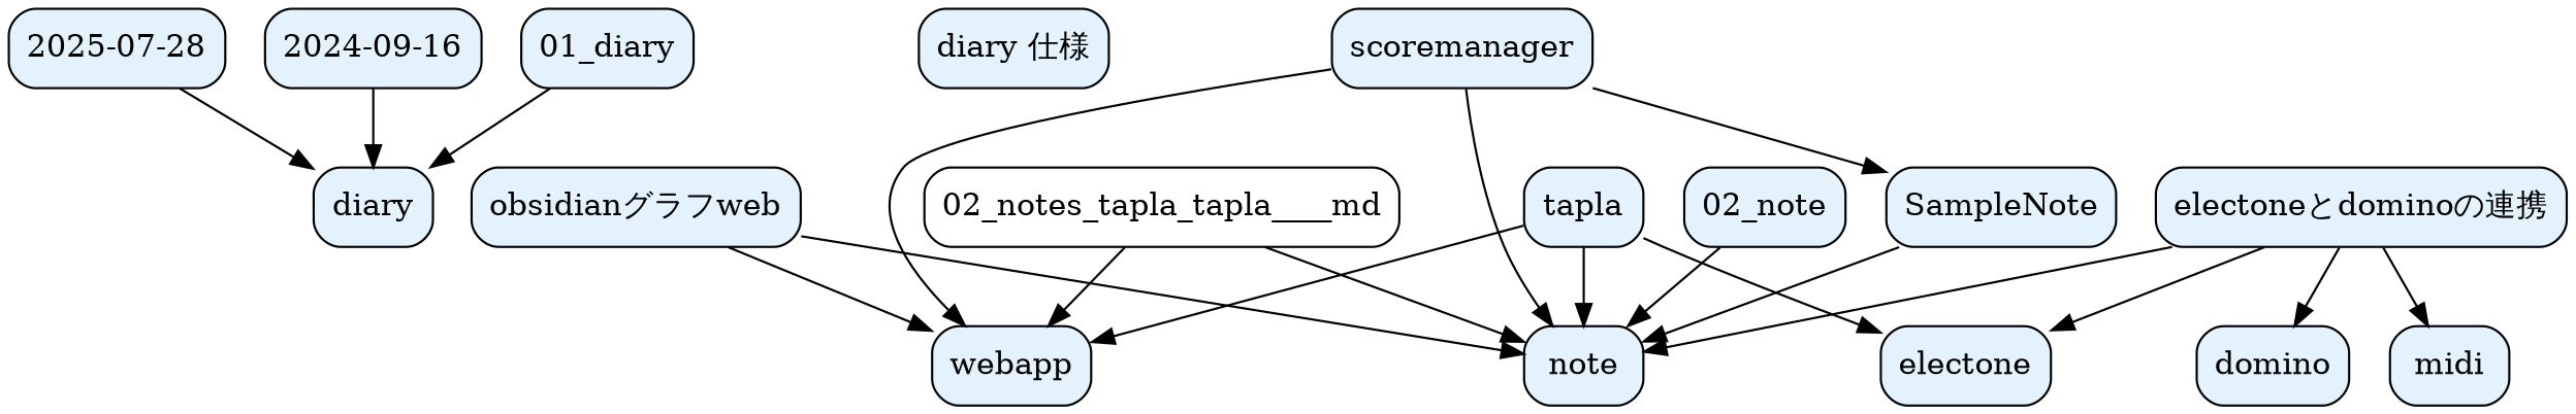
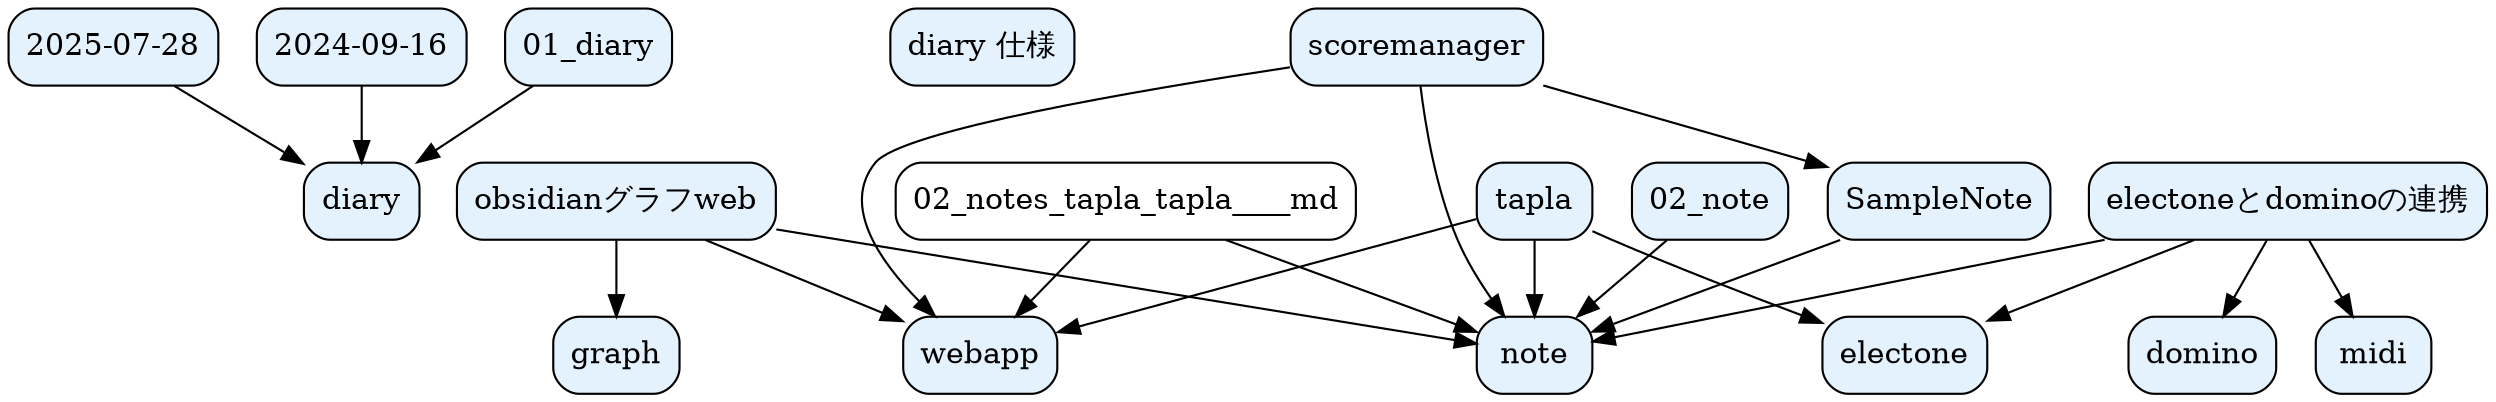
  digraph {
    rankdir=TB
    node [fillcolor="#e3f2fd" shape=box style="filled,rounded"]
    n1 [label="2025-07-28"]
    n2 [label=diary]
    n3 [label="2024-09-16"]
    n4 [label="diary 仕様"]
    n5 [label=tapla]
    n6 [label=note]
    n7 [label=webapp]
    n8 [label=electone]
    n9 [label=scoremanager]
    n10 [label=SampleNote]
    n11 [label="electoneとdominoの連携"]
    n12 [label=domino]
    n13 [label=midi]
    n14 [label="obsidianグラフweb"]
+   n15 [label="graph"]
    n16 [label="02_note"]
    n17 [label="01_diary"]
    "02_notes_tapla_tapla____md" [style=rounded fillcolor=""]
    n1 -> n2
    n3 -> n2
    n5 -> n6
    n5 -> n7
    n5 -> n8
    n9 -> n6
    n9 -> n7
    n9 -> n10
    n10 -> n6
    n11 -> n6
    n11 -> n8
    n11 -> n12
    n11 -> n13
    n14 -> n6
    n14 -> n7
+   n14 -> n15
    n16 -> n6
    n17 -> n2
    "02_notes_tapla_tapla____md" -> n6
    "02_notes_tapla_tapla____md" -> n7
  }
